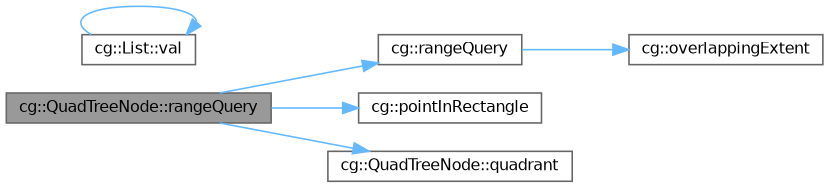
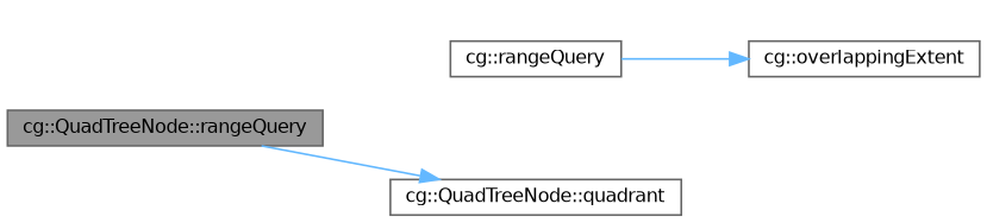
  digraph {
    rankdir=LR
    node [color=grey40 fillcolor=white fontname=Helvetica fontsize=10 shape=box style=filled]
    edge [color=steelblue1 fontname=Helvetica fontsize=10 labelfontname=Helvetica labelfontsize=10 style=solid]
    n1 [color=gray40 fillcolor=grey60 fontcolor=black height=0.2 label="cg::QuadTreeNode::rangeQuery" width=0.4]
    n2 [height=0.2 label="cg::rangeQuery" width=0.4]
-   n3 [height=0.2 label="cg::pointInRectangle" width=0.4]
    n4 [height=0.2 label="cg::QuadTreeNode::quadrant" width=0.4]
    n5 [height=0.2 label="cg::overlappingExtent" width=0.4]
-   n6 [height=0.2 label="cg::List::val" width=0.4]
-   n1 -> n2
-   n1 -> n3
    n1 -> n4
    n2 -> n5
-   n6 -> n6
  }
